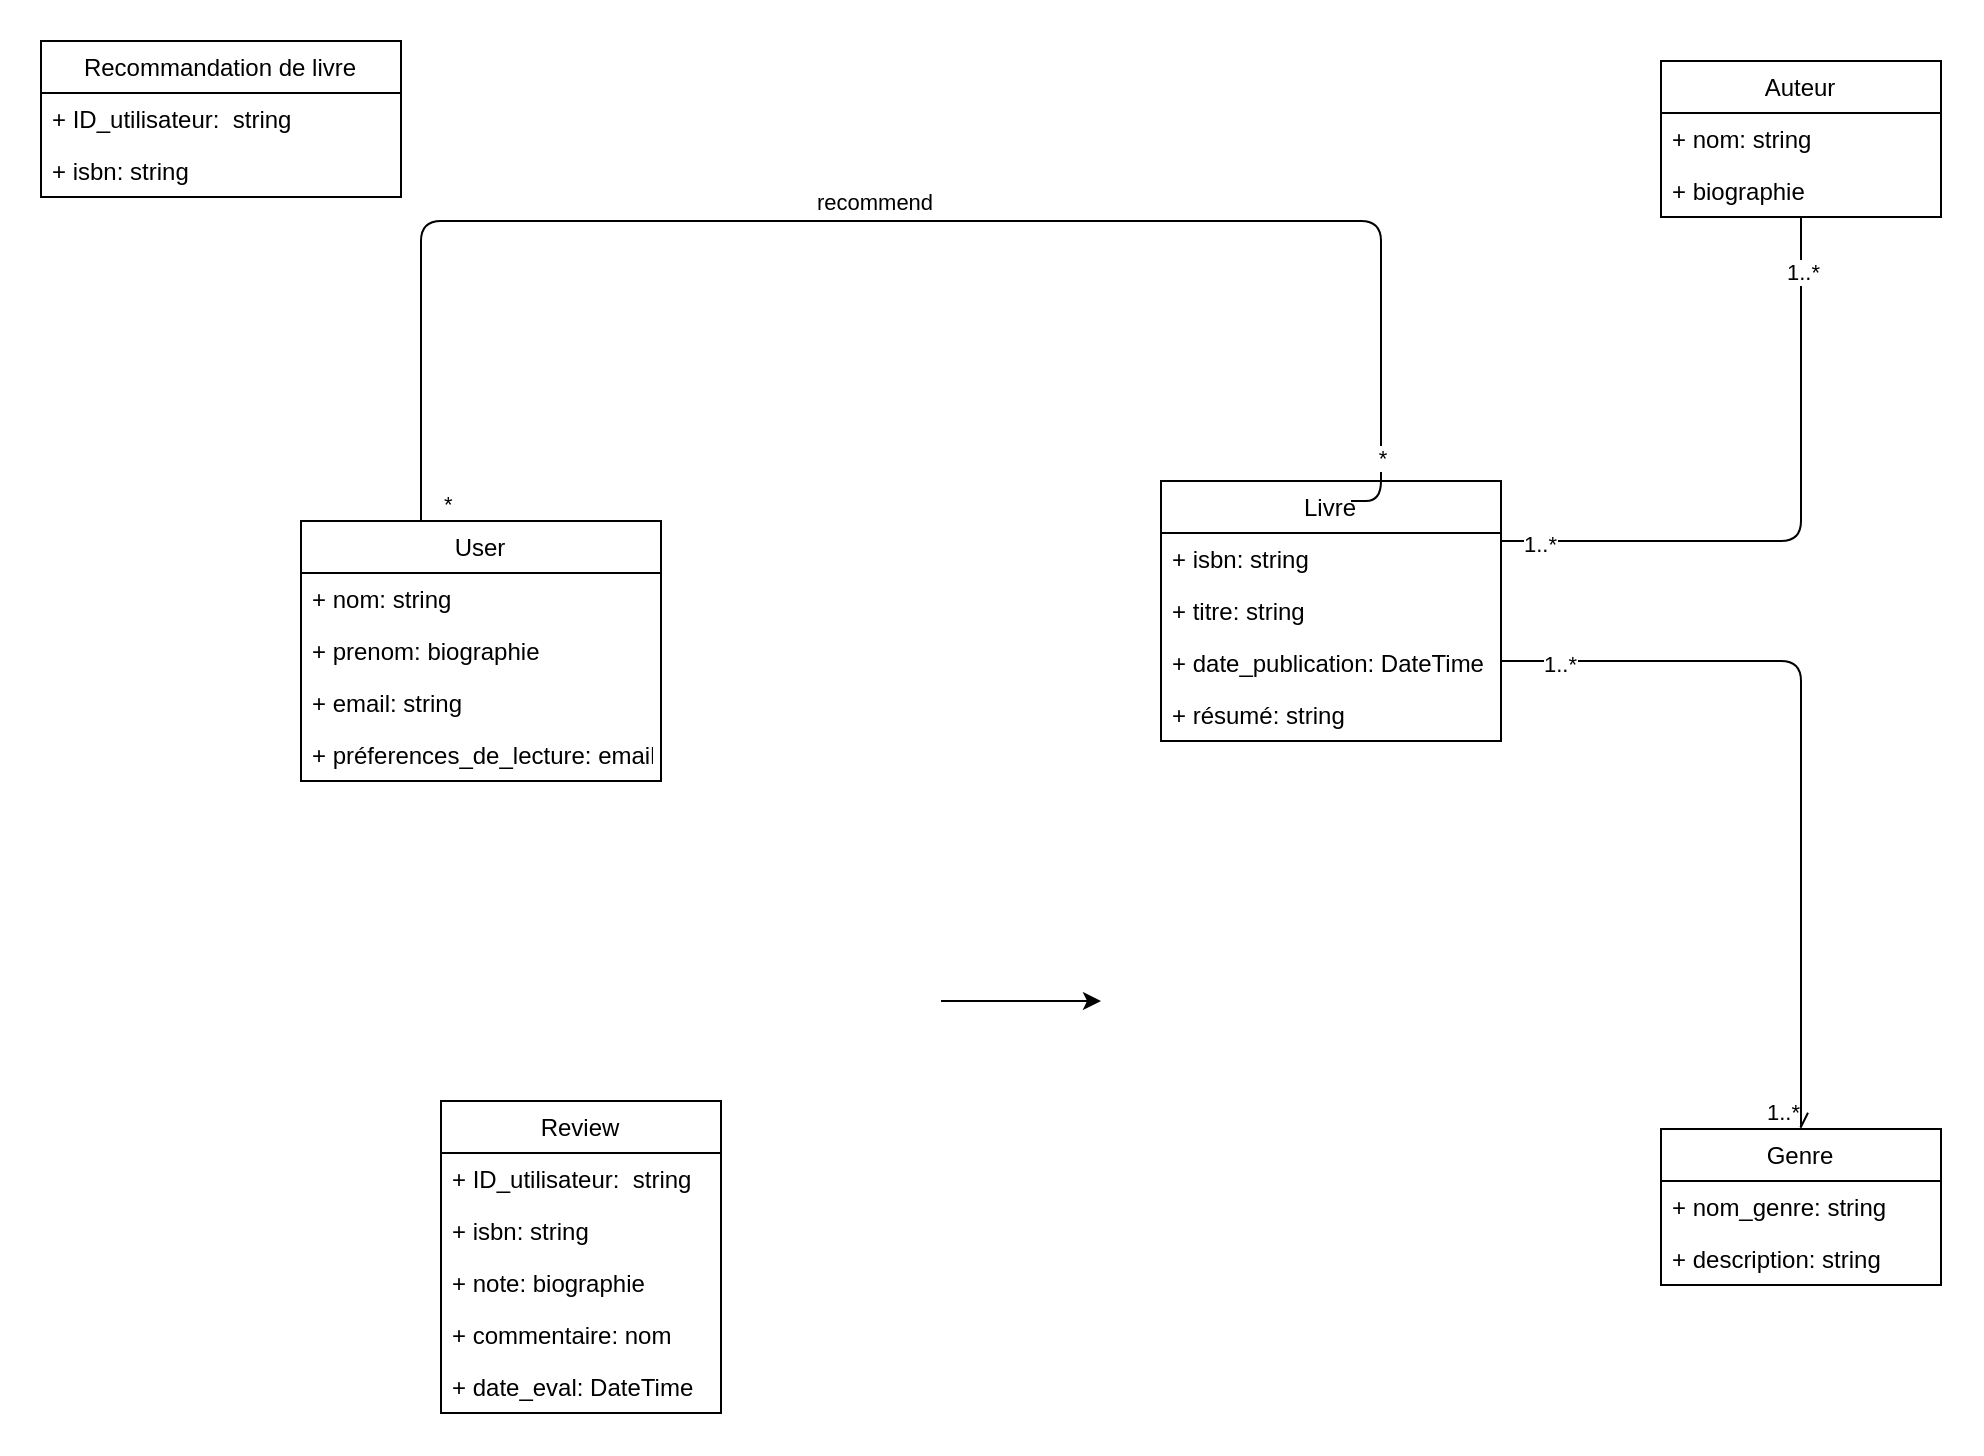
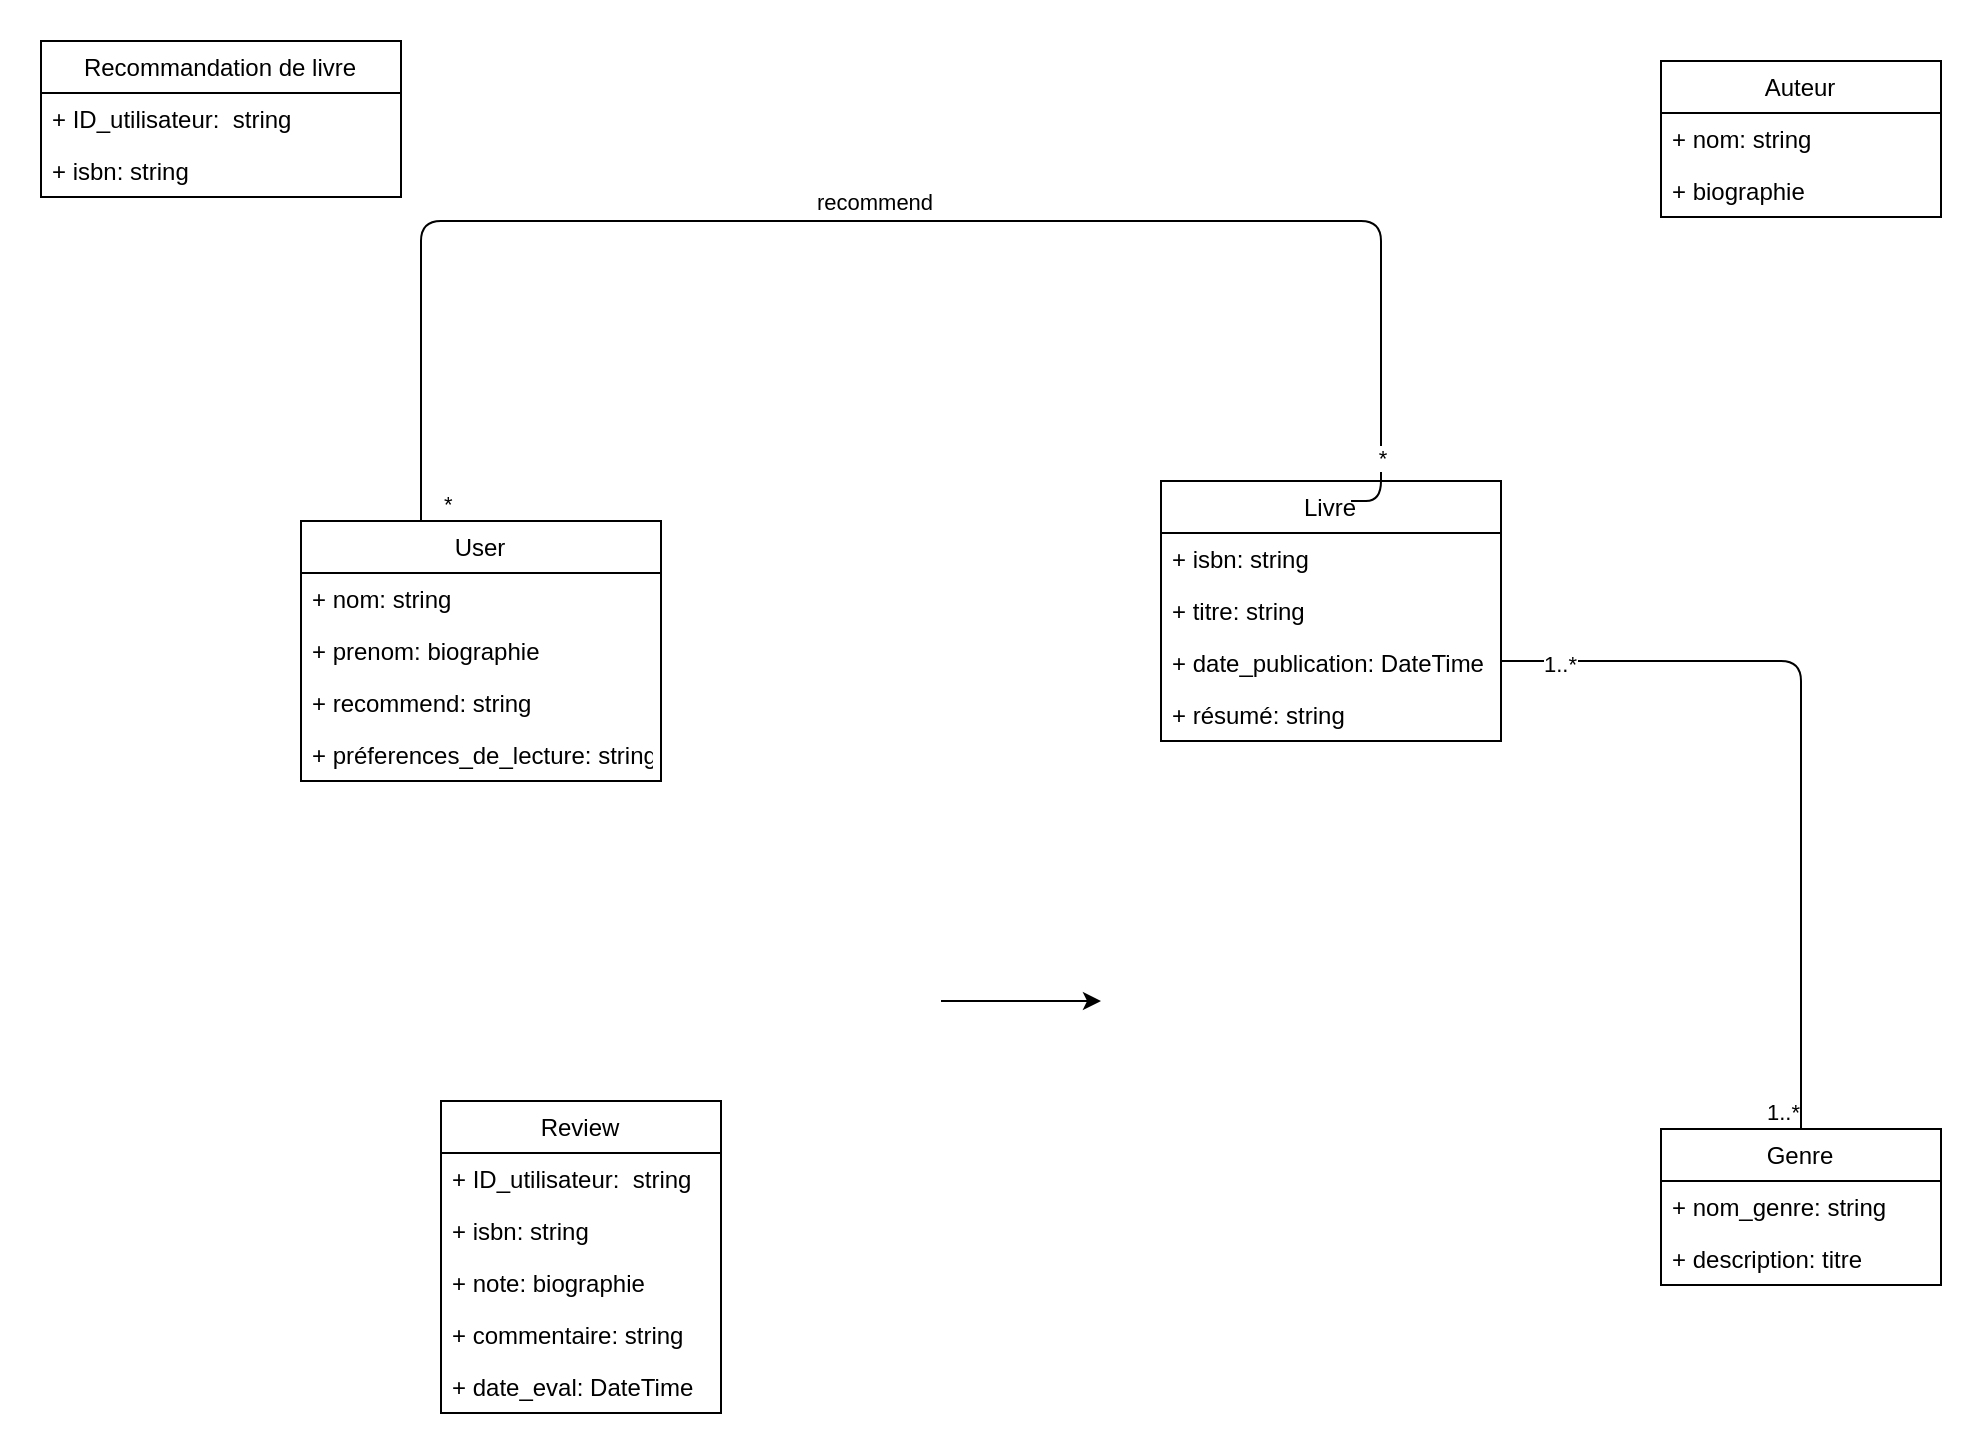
  <mxCell id="0" />
  <mxCell id="1" parent="0" />
  <mxCell id="2" value="Livre" style="swimlane;fontStyle=0;childLayout=stackLayout;horizontal=1;startSize=26;fillColor=none;horizontalStack=0;resizeParent=1;resizeParentMax=0;resizeLast=0;collapsible=1;marginBottom=0;" parent="1" vertex="1"><mxGeometry x="580" y="240" width="170" height="130" as="geometry" /></mxCell>
  <mxCell id="3" value="+ isbn: string" style="text;strokeColor=none;fillColor=none;align=left;verticalAlign=top;spacingLeft=4;spacingRight=4;overflow=hidden;rotatable=0;points=[[0,0.5],[1,0.5]];portConstraint=eastwest;" parent="2" vertex="1"><mxGeometry y="26" width="170" height="26" as="geometry" /></mxCell>
  <mxCell id="4" value="+ titre: string" style="text;strokeColor=none;fillColor=none;align=left;verticalAlign=top;spacingLeft=4;spacingRight=4;overflow=hidden;rotatable=0;points=[[0,0.5],[1,0.5]];portConstraint=eastwest;" parent="2" vertex="1"><mxGeometry y="52" width="170" height="26" as="geometry" /></mxCell>
  <mxCell id="5" value="+ date_publication: DateTime" style="text;strokeColor=none;fillColor=none;align=left;verticalAlign=top;spacingLeft=4;spacingRight=4;overflow=hidden;rotatable=0;points=[[0,0.5],[1,0.5]];portConstraint=eastwest;" parent="2" vertex="1"><mxGeometry y="78" width="170" height="26" as="geometry" /></mxCell>
  <mxCell id="6" value="+ résumé: string" style="text;strokeColor=none;fillColor=none;align=left;verticalAlign=top;spacingLeft=4;spacingRight=4;overflow=hidden;rotatable=0;points=[[0,0.5],[1,0.5]];portConstraint=eastwest;" parent="2" vertex="1"><mxGeometry y="104" width="170" height="26" as="geometry" /></mxCell>
  <mxCell id="7" value="Auteur" style="swimlane;fontStyle=0;childLayout=stackLayout;horizontal=1;startSize=26;fillColor=none;horizontalStack=0;resizeParent=1;resizeParentMax=0;resizeLast=0;collapsible=1;marginBottom=0;" parent="1" vertex="1"><mxGeometry x="830" y="30" width="140" height="78" as="geometry" /></mxCell>
  <mxCell id="8" value="+ nom: string" style="text;strokeColor=none;fillColor=none;align=left;verticalAlign=top;spacingLeft=4;spacingRight=4;overflow=hidden;rotatable=0;points=[[0,0.5],[1,0.5]];portConstraint=eastwest;" parent="7" vertex="1"><mxGeometry y="26" width="140" height="26" as="geometry" /></mxCell>
  <mxCell id="9" value="+ biographie" style="text;strokeColor=none;fillColor=none;align=left;verticalAlign=top;spacingLeft=4;spacingRight=4;overflow=hidden;rotatable=0;points=[[0,0.5],[1,0.5]];portConstraint=eastwest;" parent="7" vertex="1"><mxGeometry y="52" width="140" height="26" as="geometry" /></mxCell>
  <mxCell id="10" value="User" style="swimlane;fontStyle=0;childLayout=stackLayout;horizontal=1;startSize=26;fillColor=none;horizontalStack=0;resizeParent=1;resizeParentMax=0;resizeLast=0;collapsible=1;marginBottom=0;" parent="1" vertex="1"><mxGeometry x="150" y="260" width="180" height="130" as="geometry" /></mxCell>
  <mxCell id="11" value="+ nom: string" style="text;strokeColor=none;fillColor=none;align=left;verticalAlign=top;spacingLeft=4;spacingRight=4;overflow=hidden;rotatable=0;points=[[0,0.5],[1,0.5]];portConstraint=eastwest;" parent="10" vertex="1"><mxGeometry y="26" width="180" height="26" as="geometry" /></mxCell>
  <mxCell id="12" value="+ prenom: biographie" style="text;strokeColor=none;fillColor=none;align=left;verticalAlign=top;spacingLeft=4;spacingRight=4;overflow=hidden;rotatable=0;points=[[0,0.5],[1,0.5]];portConstraint=eastwest;" parent="10" vertex="1"><mxGeometry y="52" width="180" height="26" as="geometry" /></mxCell>
- <mxCell id="13" value="+ email: string" style="text;strokeColor=none;fillColor=none;align=left;verticalAlign=top;spacingLeft=4;spacingRight=4;overflow=hidden;rotatable=0;points=[[0,0.5],[1,0.5]];portConstraint=eastwest;" parent="10" vertex="1"><mxGeometry y="78" width="180" height="26" as="geometry" /></mxCell>
- <mxCell id="14" value="+ préferences_de_lecture: email" style="text;strokeColor=none;fillColor=none;align=left;verticalAlign=top;spacingLeft=4;spacingRight=4;overflow=hidden;rotatable=0;points=[[0,0.5],[1,0.5]];portConstraint=eastwest;" parent="10" vertex="1"><mxGeometry y="104" width="180" height="26" as="geometry" /></mxCell>
+ <mxCell id="13" value="+ recommend: string" style="text;strokeColor=none;fillColor=none;align=left;verticalAlign=top;spacingLeft=4;spacingRight=4;overflow=hidden;rotatable=0;points=[[0,0.5],[1,0.5]];portConstraint=eastwest;" parent="10" vertex="1"><mxGeometry y="78" width="180" height="26" as="geometry" /></mxCell>
+ <mxCell id="14" value="+ préferences_de_lecture: string" style="text;strokeColor=none;fillColor=none;align=left;verticalAlign=top;spacingLeft=4;spacingRight=4;overflow=hidden;rotatable=0;points=[[0,0.5],[1,0.5]];portConstraint=eastwest;" parent="10" vertex="1"><mxGeometry y="104" width="180" height="26" as="geometry" /></mxCell>
  <mxCell id="15" value="Recommandation de livre" style="swimlane;fontStyle=0;childLayout=stackLayout;horizontal=1;startSize=26;fillColor=none;horizontalStack=0;resizeParent=1;resizeParentMax=0;resizeLast=0;collapsible=1;marginBottom=0;" parent="1" vertex="1"><mxGeometry x="20" y="20" width="180" height="78" as="geometry" /></mxCell>
  <mxCell id="16" value="+ ID_utilisateur:  string" style="text;strokeColor=none;fillColor=none;align=left;verticalAlign=top;spacingLeft=4;spacingRight=4;overflow=hidden;rotatable=0;points=[[0,0.5],[1,0.5]];portConstraint=eastwest;" parent="15" vertex="1"><mxGeometry y="26" width="180" height="26" as="geometry" /></mxCell>
  <mxCell id="17" value="+ isbn: string" style="text;strokeColor=none;fillColor=none;align=left;verticalAlign=top;spacingLeft=4;spacingRight=4;overflow=hidden;rotatable=0;points=[[0,0.5],[1,0.5]];portConstraint=eastwest;" parent="15" vertex="1"><mxGeometry y="52" width="180" height="26" as="geometry" /></mxCell>
  <mxCell id="18" value="Review" style="swimlane;fontStyle=0;childLayout=stackLayout;horizontal=1;startSize=26;fillColor=none;horizontalStack=0;resizeParent=1;resizeParentMax=0;resizeLast=0;collapsible=1;marginBottom=0;" parent="1" vertex="1"><mxGeometry x="220" y="550" width="140" height="156" as="geometry" /></mxCell>
  <mxCell id="19" value="+ ID_utilisateur:  string" style="text;strokeColor=none;fillColor=none;align=left;verticalAlign=top;spacingLeft=4;spacingRight=4;overflow=hidden;rotatable=0;points=[[0,0.5],[1,0.5]];portConstraint=eastwest;" parent="18" vertex="1"><mxGeometry y="26" width="140" height="26" as="geometry" /></mxCell>
  <mxCell id="20" value="+ isbn: string" style="text;strokeColor=none;fillColor=none;align=left;verticalAlign=top;spacingLeft=4;spacingRight=4;overflow=hidden;rotatable=0;points=[[0,0.5],[1,0.5]];portConstraint=eastwest;" parent="18" vertex="1"><mxGeometry y="52" width="140" height="26" as="geometry" /></mxCell>
  <mxCell id="21" value="+ note: biographie" style="text;strokeColor=none;fillColor=none;align=left;verticalAlign=top;spacingLeft=4;spacingRight=4;overflow=hidden;rotatable=0;points=[[0,0.5],[1,0.5]];portConstraint=eastwest;" parent="18" vertex="1"><mxGeometry y="78" width="140" height="26" as="geometry" /></mxCell>
- <mxCell id="22" value="+ commentaire: nom" style="text;strokeColor=none;fillColor=none;align=left;verticalAlign=top;spacingLeft=4;spacingRight=4;overflow=hidden;rotatable=0;points=[[0,0.5],[1,0.5]];portConstraint=eastwest;" parent="18" vertex="1"><mxGeometry y="104" width="140" height="26" as="geometry" /></mxCell>
+ <mxCell id="22" value="+ commentaire: string" style="text;strokeColor=none;fillColor=none;align=left;verticalAlign=top;spacingLeft=4;spacingRight=4;overflow=hidden;rotatable=0;points=[[0,0.5],[1,0.5]];portConstraint=eastwest;" parent="18" vertex="1"><mxGeometry y="104" width="140" height="26" as="geometry" /></mxCell>
  <mxCell id="23" value="+ date_eval: DateTime" style="text;strokeColor=none;fillColor=none;align=left;verticalAlign=top;spacingLeft=4;spacingRight=4;overflow=hidden;rotatable=0;points=[[0,0.5],[1,0.5]];portConstraint=eastwest;" parent="18" vertex="1"><mxGeometry y="130" width="140" height="26" as="geometry" /></mxCell>
  <mxCell id="24" value="Genre" style="swimlane;fontStyle=0;childLayout=stackLayout;horizontal=1;startSize=26;fillColor=none;horizontalStack=0;resizeParent=1;resizeParentMax=0;resizeLast=0;collapsible=1;marginBottom=0;" parent="1" vertex="1"><mxGeometry x="830" y="564" width="140" height="78" as="geometry" /></mxCell>
  <mxCell id="25" value="+ nom_genre: string" style="text;strokeColor=none;fillColor=none;align=left;verticalAlign=top;spacingLeft=4;spacingRight=4;overflow=hidden;rotatable=0;points=[[0,0.5],[1,0.5]];portConstraint=eastwest;" parent="24" vertex="1"><mxGeometry y="26" width="140" height="26" as="geometry" /></mxCell>
- <mxCell id="26" value="+ description: string" style="text;strokeColor=none;fillColor=none;align=left;verticalAlign=top;spacingLeft=4;spacingRight=4;overflow=hidden;rotatable=0;points=[[0,0.5],[1,0.5]];portConstraint=eastwest;" parent="24" vertex="1"><mxGeometry y="52" width="140" height="26" as="geometry" /></mxCell>
- <mxCell id="27" value="" style="endArrow=open;html=1;edgeStyle=orthogonalEdgeStyle;" parent="1" source="2" target="24" edge="1"><mxGeometry relative="1" as="geometry"><mxPoint x="370" y="332" as="sourcePoint" /><mxPoint x="518.45" y="270.01" as="targetPoint" /><Array as="points"><mxPoint x="900" y="330" /></Array></mxGeometry></mxCell>
+ <mxCell id="26" value="+ description: titre" style="text;strokeColor=none;fillColor=none;align=left;verticalAlign=top;spacingLeft=4;spacingRight=4;overflow=hidden;rotatable=0;points=[[0,0.5],[1,0.5]];portConstraint=eastwest;" parent="24" vertex="1"><mxGeometry y="52" width="140" height="26" as="geometry" /></mxCell>
+ <mxCell id="27" value="" style="endArrow=none;html=1;edgeStyle=orthogonalEdgeStyle;" parent="1" source="2" target="24" edge="1"><mxGeometry relative="1" as="geometry"><mxPoint x="370" y="332" as="sourcePoint" /><mxPoint x="518.45" y="270.01" as="targetPoint" /><Array as="points"><mxPoint x="900" y="330" /></Array></mxGeometry></mxCell>
  <mxCell id="28" value="1..*" style="edgeLabel;resizable=0;html=1;align=left;verticalAlign=bottom;" parent="27" connectable="0" vertex="1"><mxGeometry x="-1" relative="1" as="geometry"><mxPoint x="20" y="10" as="offset" /></mxGeometry></mxCell>
  <mxCell id="29" value="1..*" style="edgeLabel;resizable=0;html=1;align=right;verticalAlign=bottom;" parent="27" connectable="0" vertex="1"><mxGeometry x="1" relative="1" as="geometry" /></mxCell>
- <mxCell id="30" value="" style="endArrow=none;html=1;edgeStyle=orthogonalEdgeStyle;" parent="1" source="2" target="7" edge="1"><mxGeometry relative="1" as="geometry"><mxPoint x="700" y="372" as="sourcePoint" /><mxPoint x="910" y="90" as="targetPoint" /><Array as="points"><mxPoint x="900" y="270" /></Array></mxGeometry></mxCell>
- <mxCell id="31" value="1..*" style="edgeLabel;resizable=0;html=1;align=left;verticalAlign=bottom;" parent="30" connectable="0" vertex="1"><mxGeometry x="-1" relative="1" as="geometry"><mxPoint x="10" y="10" as="offset" /></mxGeometry></mxCell>
- <mxCell id="32" value="1..*" style="edgeLabel;resizable=0;html=1;align=right;verticalAlign=bottom;" parent="30" connectable="0" vertex="1"><mxGeometry x="1" relative="1" as="geometry"><mxPoint x="10" y="36" as="offset" /></mxGeometry></mxCell>
  <mxCell id="33" value="" style="endArrow=none;html=1;edgeStyle=orthogonalEdgeStyle;" parent="1" source="10" edge="1"><mxGeometry relative="1" as="geometry"><mxPoint x="250" y="270" as="sourcePoint" /><mxPoint x="675" y="250" as="targetPoint" /><Array as="points"><mxPoint x="210" y="110" /><mxPoint x="690" y="110" /><mxPoint x="690" y="250" /></Array></mxGeometry></mxCell>
  <mxCell id="34" value="*" style="edgeLabel;resizable=0;html=1;align=left;verticalAlign=bottom;" parent="33" connectable="0" vertex="1"><mxGeometry x="-1" relative="1" as="geometry"><mxPoint x="10" as="offset" /></mxGeometry></mxCell>
  <mxCell id="35" value="recommend" style="edgeLabel;html=1;align=center;verticalAlign=middle;resizable=0;points=[];" parent="33" vertex="1" connectable="0"><mxGeometry x="-0.122" y="3" relative="1" as="geometry"><mxPoint x="31" y="-7" as="offset" /></mxGeometry></mxCell>
  <mxCell id="36" value="*" style="edgeLabel;html=1;align=center;verticalAlign=middle;resizable=0;points=[];" parent="33" vertex="1" connectable="0"><mxGeometry x="0.907" relative="1" as="geometry"><mxPoint as="offset" /></mxGeometry></mxCell>
  <mxCell id="37" value="" style="edgeStyle=none;orthogonalLoop=1;jettySize=auto;html=1;" parent="1" edge="1"><mxGeometry width="80" relative="1" as="geometry"><mxPoint x="470" y="500" as="sourcePoint" /><mxPoint x="550" y="500" as="targetPoint" /><Array as="points" /></mxGeometry></mxCell>
